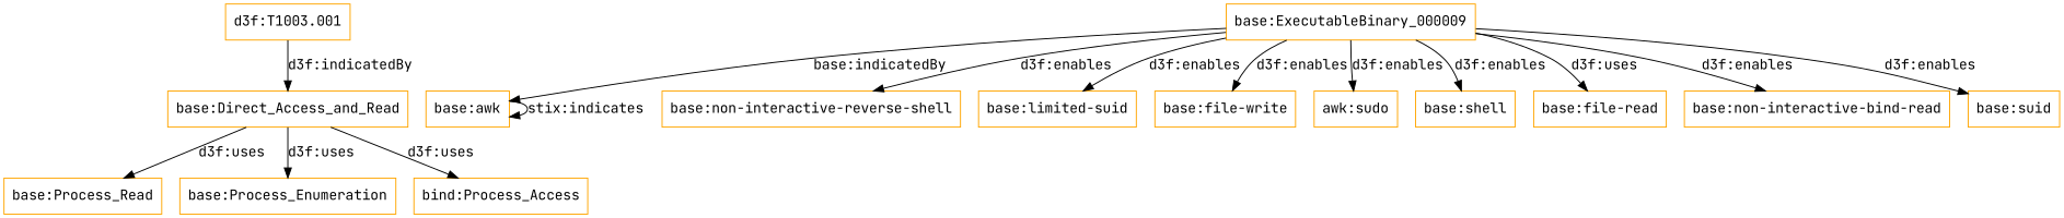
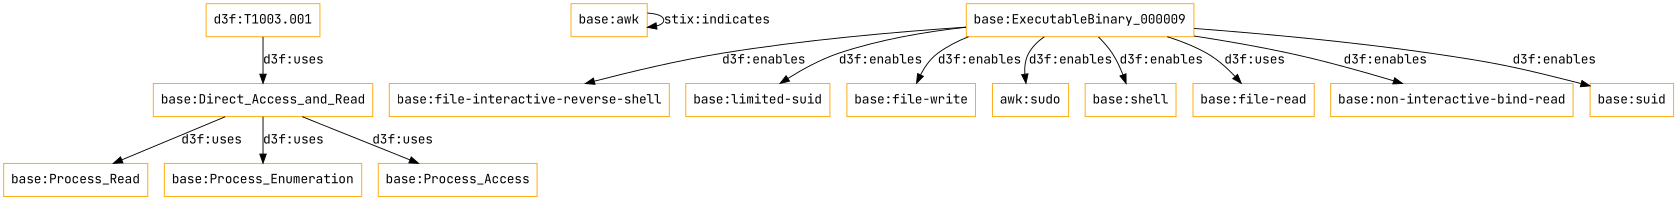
  digraph {
    fontname="JetBrains Mono"
    rankdir=TB
    node [color=orange fontname="JetBrains Mono" shape=rectangle]
    edge [fontname="JetBrains Mono"]
    "d3f:T1003.001"
    "base:Direct_Access_and_Read"
    "base:Process_Read"
    "base:Process_Enumeration"
-   "base:Process_Access" [label="bind:Process_Access"]
+   "base:Process_Access"
    "base:awk"
    "base:ExecutableBinary_000009"
-   "base:non-interactive-reverse-shell"
+   "base:non-interactive-reverse-shell" [label="base:file-interactive-reverse-shell"]
    "base:limited-suid"
    "base:file-write"
    n11 [label="awk:sudo"]
    "base:shell"
    "base:file-read"
    n14 [label="base:non-interactive-bind-read"]
    "base:suid"
-   "d3f:T1003.001" -> "base:Direct_Access_and_Read" [label="d3f:indicatedBy"]
+   "d3f:T1003.001" -> "base:Direct_Access_and_Read" [label="d3f:uses"]
    "base:Direct_Access_and_Read" -> "base:Process_Read" [label="d3f:uses"]
    "base:Direct_Access_and_Read" -> "base:Process_Enumeration" [label="d3f:uses"]
    "base:Direct_Access_and_Read" -> "base:Process_Access" [label="d3f:uses"]
    "base:awk" -> "base:awk" [label="stix:indicates"]
-   "base:ExecutableBinary_000009" -> "base:awk" [label="base:indicatedBy"]
    "base:ExecutableBinary_000009" -> "base:non-interactive-reverse-shell" [label="d3f:enables"]
    "base:ExecutableBinary_000009" -> "base:limited-suid" [label="d3f:enables"]
    "base:ExecutableBinary_000009" -> "base:file-write" [label="d3f:enables"]
    "base:ExecutableBinary_000009" -> n11 [label="d3f:enables"]
    "base:ExecutableBinary_000009" -> "base:shell" [label="d3f:enables"]
    "base:ExecutableBinary_000009" -> "base:file-read" [label="d3f:uses"]
    "base:ExecutableBinary_000009" -> n14 [label="d3f:enables"]
    "base:ExecutableBinary_000009" -> "base:suid" [label="d3f:enables"]
  }
